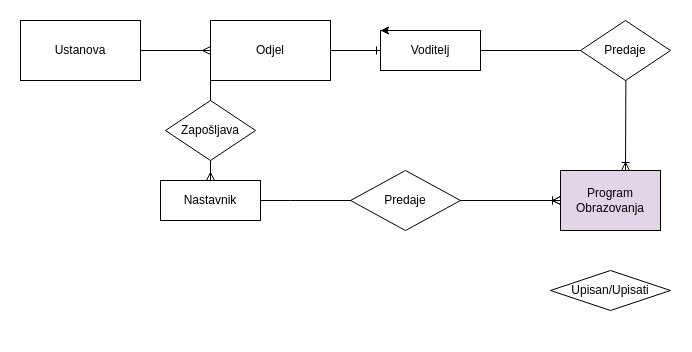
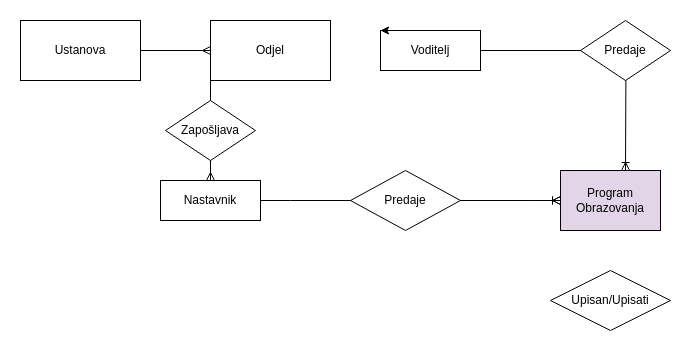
  <mxCell id="0" />
  <mxCell id="1" parent="0" />
  <mxCell id="2" value="Ustanova" style="rounded=0;whiteSpace=wrap;html=1;" vertex="1" parent="1"><mxGeometry x="20" y="20" width="120" height="60" as="geometry" /></mxCell>
  <mxCell id="3" value="Odjel" style="rounded=0;whiteSpace=wrap;html=1;" vertex="1" parent="1"><mxGeometry x="210" y="20" width="120" height="60" as="geometry" /></mxCell>
  <mxCell id="4" value="Voditelj" style="whiteSpace=wrap;html=1;align=center;" vertex="1" parent="1"><mxGeometry x="380" y="30" width="100" height="40" as="geometry" /></mxCell>
  <mxCell id="5" value="Nastavnik" style="whiteSpace=wrap;html=1;align=center;" vertex="1" parent="1"><mxGeometry x="160" y="180" width="100" height="40" as="geometry" /></mxCell>
  <mxCell id="6" value="Program Obrazovanja" style="whiteSpace=wrap;html=1;align=center;fillColor=#e1d5e7;" vertex="1" parent="1"><mxGeometry x="560" y="170" width="100" height="60" as="geometry" /></mxCell>
- <mxCell id="7" value="" style="edgeStyle=entityRelationEdgeStyle;fontSize=12;html=1;endArrow=ERone;endFill=1;rounded=0;exitX=1;exitY=0.5;exitDx=0;exitDy=0;entryX=0;entryY=0.5;entryDx=0;entryDy=0;" edge="1" parent="1" source="3" target="4"><mxGeometry width="100" height="100" relative="1" as="geometry"><mxPoint x="340" y="160" as="sourcePoint" /><mxPoint x="440" y="60" as="targetPoint" /></mxGeometry></mxCell>
  <mxCell id="8" value="" style="edgeStyle=entityRelationEdgeStyle;fontSize=12;html=1;endArrow=ERoneToMany;rounded=0;entryX=0;entryY=0.5;entryDx=0;entryDy=0;" edge="1" parent="1" source="14" target="6"><mxGeometry width="100" height="100" relative="1" as="geometry"><mxPoint x="420" y="320" as="sourcePoint" /><mxPoint x="520" y="220" as="targetPoint" /></mxGeometry></mxCell>
  <mxCell id="9" style="edgeStyle=orthogonalEdgeStyle;rounded=0;orthogonalLoop=1;jettySize=auto;html=1;exitX=0.25;exitY=0;exitDx=0;exitDy=0;entryX=0;entryY=0;entryDx=0;entryDy=0;" edge="1" parent="1" source="4" target="4"><mxGeometry relative="1" as="geometry" /></mxCell>
  <mxCell id="10" value="" style="edgeStyle=orthogonalEdgeStyle;fontSize=12;html=1;endArrow=ERoneToMany;rounded=0;exitX=1;exitY=0.5;exitDx=0;exitDy=0;entryX=0.25;entryY=0;entryDx=0;entryDy=0;" edge="1" parent="1" source="4"><mxGeometry width="100" height="100" relative="1" as="geometry"><mxPoint x="520" y="50" as="sourcePoint" /><mxPoint x="625" y="170" as="targetPoint" /></mxGeometry></mxCell>
  <mxCell id="11" value="" style="fontSize=12;html=1;endArrow=ERmany;rounded=0;exitX=1;exitY=0.5;exitDx=0;exitDy=0;entryX=0;entryY=0.5;entryDx=0;entryDy=0;" edge="1" parent="1" source="2" target="3"><mxGeometry width="100" height="100" relative="1" as="geometry"><mxPoint x="320" y="90" as="sourcePoint" /><mxPoint x="380" y="160" as="targetPoint" /></mxGeometry></mxCell>
  <mxCell id="12" value="Predaje" style="shape=rhombus;perimeter=rhombusPerimeter;whiteSpace=wrap;html=1;align=center;" vertex="1" parent="1"><mxGeometry x="580" y="20" width="90" height="60" as="geometry" /></mxCell>
  <mxCell id="13" value="" style="edgeStyle=entityRelationEdgeStyle;fontSize=12;html=1;endArrow=ERoneToMany;rounded=0;" edge="1" parent="1" source="5" target="6"><mxGeometry width="100" height="100" relative="1" as="geometry"><mxPoint x="310" y="150" as="sourcePoint" /><mxPoint x="535" y="150" as="targetPoint" /></mxGeometry></mxCell>
  <mxCell id="14" value="Predaje" style="shape=rhombus;perimeter=rhombusPerimeter;whiteSpace=wrap;html=1;align=center;" vertex="1" parent="1"><mxGeometry x="350" y="170" width="110" height="60" as="geometry" /></mxCell>
  <mxCell id="15" value="" style="fontSize=12;html=1;endArrow=ERmany;rounded=0;exitX=0;exitY=1;exitDx=0;exitDy=0;" edge="1" parent="1" source="3" target="5"><mxGeometry width="100" height="100" relative="1" as="geometry"><mxPoint x="210" y="80" as="sourcePoint" /><mxPoint x="212" y="182" as="targetPoint" /></mxGeometry></mxCell>
  <mxCell id="16" value="Zapošljava" style="shape=rhombus;perimeter=rhombusPerimeter;whiteSpace=wrap;html=1;align=center;" vertex="1" parent="1"><mxGeometry x="165" y="100" width="90" height="60" as="geometry" /></mxCell>
- <mxCell id="17" value="Upisan/Upisati" style="shape=rhombus;perimeter=rhombusPerimeter;whiteSpace=wrap;html=1;align=center;" vertex="1" parent="1"><mxGeometry x="550" y="270" width="120" height="40" as="geometry" /></mxCell>
+ <mxCell id="17" value="Upisan/Upisati" style="shape=rhombus;perimeter=rhombusPerimeter;whiteSpace=wrap;html=1;align=center;" vertex="1" parent="1"><mxGeometry x="550" y="270" width="120" height="60" as="geometry" /></mxCell>
